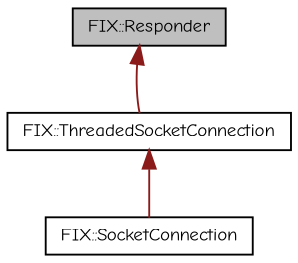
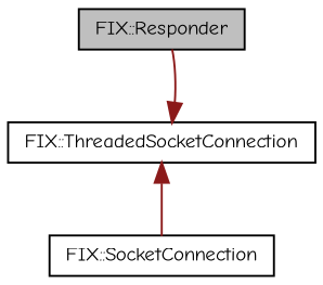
  digraph {
    fontname="Comic Neue"
    node [color=black fillcolor=white fontname="Comic Neue" fontsize=10 shape=record style=filled]
    edge [color=firebrick4 dir=back fontname="Comic Neue" fontsize=10 labelfontname=Helvetica labelfontsize=10 style=solid]
    n1 [fillcolor=grey75 fontcolor=black height=0.2 label="FIX::Responder" width=0.4]
    n2 [height=0.2 label="FIX::ThreadedSocketConnection" width=0.4]
    n3 [height=0.2 label="FIX::SocketConnection" width=0.4]
-   n1 -> n2
+   n2 -> n1
    n2 -> n3
  }
